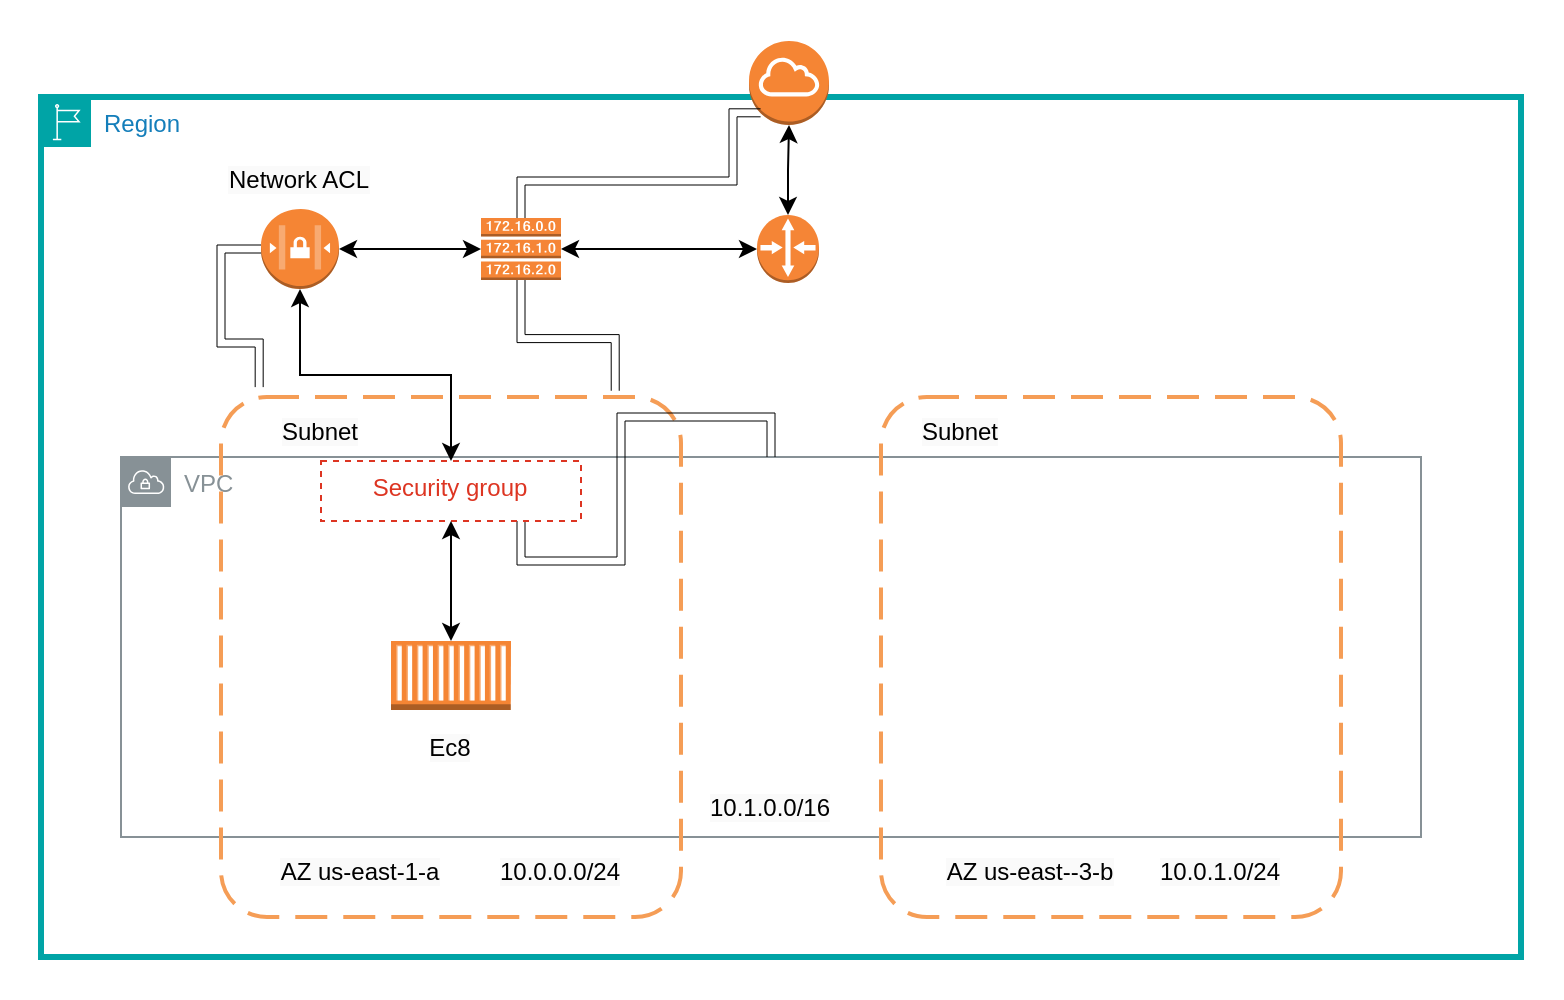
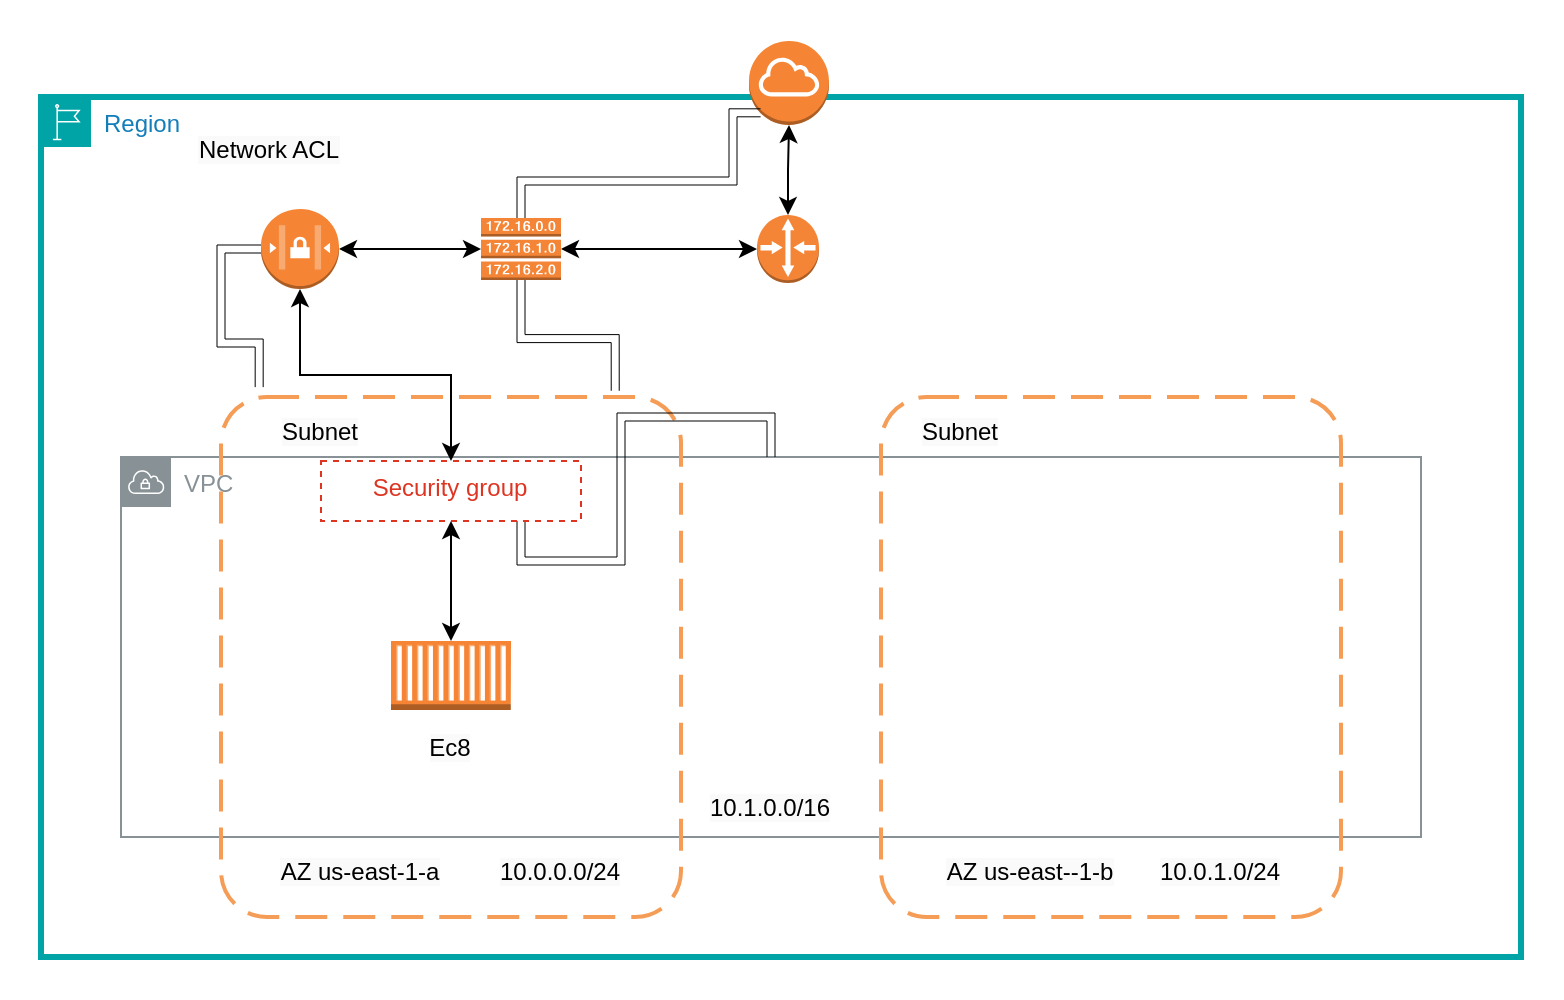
  <mxCell id="0" />
  <mxCell id="1" parent="0" />
  <mxCell id="2" value="Region" style="points=[[0,0],[0.25,0],[0.5,0],[0.75,0],[1,0],[1,0.25],[1,0.5],[1,0.75],[1,1],[0.75,1],[0.5,1],[0.25,1],[0,1],[0,0.75],[0,0.5],[0,0.25]];outlineConnect=0;gradientColor=none;html=1;whiteSpace=wrap;fontSize=12;fontStyle=0;container=1;pointerEvents=0;collapsible=0;recursiveResize=0;shape=mxgraph.aws4.group;grIcon=mxgraph.aws4.group_region;strokeColor=#00A4A6;fillColor=none;verticalAlign=top;align=left;spacingLeft=30;fontColor=#147EBA;strokeWidth=3;" vertex="1" parent="1"><mxGeometry x="20" y="48" width="740" height="430" as="geometry" /></mxCell>
  <mxCell id="3" value="VPC" style="sketch=0;outlineConnect=0;gradientColor=none;html=1;whiteSpace=wrap;fontSize=12;fontStyle=0;shape=mxgraph.aws4.group;grIcon=mxgraph.aws4.group_vpc;strokeColor=#879196;fillColor=none;verticalAlign=top;align=left;spacingLeft=30;fontColor=#879196;dashed=0;" vertex="1" parent="2"><mxGeometry x="40" y="180" width="650" height="190" as="geometry" /></mxCell>
  <mxCell id="4" value="" style="rounded=1;arcSize=10;dashed=1;strokeColor=#F59D56;fillColor=none;gradientColor=none;dashPattern=8 4;strokeWidth=2;" vertex="1" parent="2"><mxGeometry x="90" y="150" width="230" height="260" as="geometry" /></mxCell>
  <mxCell id="5" value="&lt;p style=&quot;margin: 0px; font-variant-numeric: normal; font-variant-east-asian: normal; font-variant-alternates: normal; font-kerning: auto; font-optical-sizing: auto; font-feature-settings: normal; font-variation-settings: normal; font-variant-position: normal; font-stretch: normal; line-height: normal; -webkit-text-stroke-color: rgb(0, 0, 0); background-color: rgb(250, 250, 250); text-align: start;&quot; class=&quot;p1&quot;&gt;&lt;span style=&quot;font-kerning: none;&quot; class=&quot;s1&quot;&gt;AZ us-east-1-a&lt;/span&gt;&lt;/p&gt;" style="text;html=1;align=center;verticalAlign=middle;whiteSpace=wrap;rounded=0;" vertex="1" parent="2"><mxGeometry x="110" y="372" width="100" height="30" as="geometry" /></mxCell>
  <mxCell id="6" value="" style="rounded=1;arcSize=10;dashed=1;strokeColor=#F59D56;fillColor=none;gradientColor=none;dashPattern=8 4;strokeWidth=2;" vertex="1" parent="2"><mxGeometry x="420" y="150" width="230" height="260" as="geometry" /></mxCell>
  <mxCell id="7" value="&lt;p style=&quot;margin: 0px; font-variant-numeric: normal; font-variant-east-asian: normal; font-variant-alternates: normal; font-kerning: auto; font-optical-sizing: auto; font-feature-settings: normal; font-variation-settings: normal; font-variant-position: normal; font-stretch: normal; line-height: normal; -webkit-text-stroke-color: rgb(0, 0, 0); background-color: rgb(250, 250, 250); text-align: start;&quot; class=&quot;p1&quot;&gt;&lt;span style=&quot;font-kerning: none;&quot; class=&quot;s1&quot;&gt;10.0.1.0/24&lt;/span&gt;&lt;/p&gt;" style="text;html=1;align=center;verticalAlign=middle;whiteSpace=wrap;rounded=0;" vertex="1" parent="2"><mxGeometry x="560" y="372" width="60" height="30" as="geometry" /></mxCell>
- <mxCell id="8" value="&lt;p style=&quot;margin: 0px; font-variant-numeric: normal; font-variant-east-asian: normal; font-variant-alternates: normal; font-kerning: auto; font-optical-sizing: auto; font-feature-settings: normal; font-variation-settings: normal; font-variant-position: normal; font-stretch: normal; line-height: normal; -webkit-text-stroke-color: rgb(0, 0, 0); background-color: rgb(250, 250, 250); text-align: start;&quot; class=&quot;p1&quot;&gt;AZ us-east--3-b&lt;br&gt;&lt;/p&gt;" style="text;html=1;align=center;verticalAlign=middle;whiteSpace=wrap;rounded=0;" vertex="1" parent="2"><mxGeometry x="440" y="372" width="110" height="30" as="geometry" /></mxCell>
+ <mxCell id="8" value="&lt;p style=&quot;margin: 0px; font-variant-numeric: normal; font-variant-east-asian: normal; font-variant-alternates: normal; font-kerning: auto; font-optical-sizing: auto; font-feature-settings: normal; font-variation-settings: normal; font-variant-position: normal; font-stretch: normal; line-height: normal; -webkit-text-stroke-color: rgb(0, 0, 0); background-color: rgb(250, 250, 250); text-align: start;&quot; class=&quot;p1&quot;&gt;AZ us-east--1-b&lt;br&gt;&lt;/p&gt;" style="text;html=1;align=center;verticalAlign=middle;whiteSpace=wrap;rounded=0;" vertex="1" parent="2"><mxGeometry x="440" y="372" width="110" height="30" as="geometry" /></mxCell>
  <mxCell id="9" value="&lt;p style=&quot;margin: 0px; font-variant-numeric: normal; font-variant-east-asian: normal; font-variant-alternates: normal; font-kerning: auto; font-optical-sizing: auto; font-feature-settings: normal; font-variation-settings: normal; font-variant-position: normal; font-stretch: normal; line-height: normal; -webkit-text-stroke-color: rgb(0, 0, 0); background-color: rgb(250, 250, 250); text-align: start;&quot; class=&quot;p1&quot;&gt;&lt;span style=&quot;font-kerning: none;&quot; class=&quot;s1&quot;&gt;10.0.0.0/24&lt;/span&gt;&lt;/p&gt;" style="text;html=1;align=center;verticalAlign=middle;whiteSpace=wrap;rounded=0;" vertex="1" parent="2"><mxGeometry x="230" y="372" width="60" height="30" as="geometry" /></mxCell>
  <mxCell id="10" value="" style="outlineConnect=0;dashed=0;verticalLabelPosition=bottom;verticalAlign=top;align=center;html=1;shape=mxgraph.aws3.router;fillColor=#F58536;gradientColor=none;" vertex="1" parent="2"><mxGeometry x="358" y="59" width="31" height="34" as="geometry" /></mxCell>
  <mxCell id="11" style="edgeStyle=orthogonalEdgeStyle;rounded=0;orthogonalLoop=1;jettySize=auto;html=1;startArrow=classic;startFill=1;" edge="1" parent="2" source="13" target="10"><mxGeometry relative="1" as="geometry" /></mxCell>
  <mxCell id="12" style="rounded=0;orthogonalLoop=1;jettySize=auto;html=1;exitX=0;exitY=0.5;exitDx=0;exitDy=0;exitPerimeter=0;edgeStyle=orthogonalEdgeStyle;startArrow=classic;startFill=1;" edge="1" parent="2" source="13" target="15"><mxGeometry relative="1" as="geometry" /></mxCell>
  <mxCell id="13" value="" style="outlineConnect=0;dashed=0;verticalLabelPosition=bottom;verticalAlign=top;align=center;html=1;shape=mxgraph.aws3.route_table;fillColor=#F58536;gradientColor=none;" vertex="1" parent="2"><mxGeometry x="220" y="60.5" width="40" height="31" as="geometry" /></mxCell>
  <mxCell id="14" style="edgeStyle=orthogonalEdgeStyle;rounded=0;orthogonalLoop=1;jettySize=auto;html=1;startArrow=classic;startFill=1;" edge="1" parent="2" source="15" target="20"><mxGeometry relative="1" as="geometry" /></mxCell>
  <mxCell id="15" value="" style="outlineConnect=0;dashed=0;verticalLabelPosition=bottom;verticalAlign=top;align=center;html=1;shape=mxgraph.aws3.network_access_controllist;fillColor=#F58534;gradientColor=none;" vertex="1" parent="2"><mxGeometry x="110" y="56" width="39" height="40" as="geometry" /></mxCell>
  <mxCell id="16" style="edgeStyle=orthogonalEdgeStyle;rounded=0;orthogonalLoop=1;jettySize=auto;html=1;entryX=0.857;entryY=-0.012;entryDx=0;entryDy=0;entryPerimeter=0;shape=link;strokeWidth=0.5;" edge="1" parent="2" source="13" target="4"><mxGeometry relative="1" as="geometry" /></mxCell>
  <mxCell id="17" value="&lt;p style=&quot;margin: 0px; font-variant-numeric: normal; font-variant-east-asian: normal; font-variant-alternates: normal; font-kerning: auto; font-optical-sizing: auto; font-feature-settings: normal; font-variation-settings: normal; font-variant-position: normal; font-stretch: normal; line-height: normal; -webkit-text-stroke-color: rgb(0, 0, 0); background-color: rgb(250, 250, 250); text-align: start;&quot; class=&quot;p1&quot;&gt;Subnet&lt;/p&gt;" style="text;html=1;align=center;verticalAlign=middle;whiteSpace=wrap;rounded=0;" vertex="1" parent="2"><mxGeometry x="110" y="152" width="60" height="30" as="geometry" /></mxCell>
  <mxCell id="18" value="&lt;p style=&quot;margin: 0px; font-variant-numeric: normal; font-variant-east-asian: normal; font-variant-alternates: normal; font-kerning: auto; font-optical-sizing: auto; font-feature-settings: normal; font-variation-settings: normal; font-variant-position: normal; font-stretch: normal; line-height: normal; -webkit-text-stroke-color: rgb(0, 0, 0); background-color: rgb(250, 250, 250); text-align: start;&quot; class=&quot;p1&quot;&gt;Subnet&lt;/p&gt;" style="text;html=1;align=center;verticalAlign=middle;whiteSpace=wrap;rounded=0;" vertex="1" parent="2"><mxGeometry x="430" y="152" width="60" height="30" as="geometry" /></mxCell>
  <mxCell id="19" style="edgeStyle=orthogonalEdgeStyle;rounded=0;orthogonalLoop=1;jettySize=auto;html=1;shape=link;strokeWidth=0.5;" edge="1" parent="2" source="20" target="3"><mxGeometry relative="1" as="geometry"><Array as="points"><mxPoint x="240" y="232" /><mxPoint x="290" y="232" /><mxPoint x="290" y="160" /><mxPoint x="365" y="160" /></Array></mxGeometry></mxCell>
  <mxCell id="20" value="Security group" style="fillColor=none;strokeColor=#DD3522;verticalAlign=top;fontStyle=0;fontColor=#DD3522;whiteSpace=wrap;html=1;dashed=1;" vertex="1" parent="2"><mxGeometry x="140" y="182" width="130" height="30" as="geometry" /></mxCell>
  <mxCell id="21" style="edgeStyle=orthogonalEdgeStyle;rounded=0;orthogonalLoop=1;jettySize=auto;html=1;exitX=0;exitY=0.5;exitDx=0;exitDy=0;exitPerimeter=0;entryX=0.083;entryY=-0.019;entryDx=0;entryDy=0;entryPerimeter=0;shape=link;strokeWidth=0.5;" edge="1" parent="2" source="15" target="4"><mxGeometry relative="1" as="geometry" /></mxCell>
  <mxCell id="22" value="" style="outlineConnect=0;dashed=0;verticalLabelPosition=bottom;verticalAlign=top;align=center;html=1;shape=mxgraph.aws3.ec2_compute_container;fillColor=#F58534;gradientColor=none;" vertex="1" parent="2"><mxGeometry x="175" y="272" width="60" height="34.5" as="geometry" /></mxCell>
  <mxCell id="23" style="edgeStyle=orthogonalEdgeStyle;rounded=0;orthogonalLoop=1;jettySize=auto;html=1;exitX=0.5;exitY=1;exitDx=0;exitDy=0;entryX=0.5;entryY=0;entryDx=0;entryDy=0;entryPerimeter=0;startArrow=classic;startFill=1;" edge="1" parent="2" source="20" target="22"><mxGeometry relative="1" as="geometry" /></mxCell>
- <mxCell id="24" value="&lt;p style=&quot;margin: 0px; font-variant-numeric: normal; font-variant-east-asian: normal; font-variant-alternates: normal; font-kerning: auto; font-optical-sizing: auto; font-feature-settings: normal; font-variation-settings: normal; font-variant-position: normal; font-stretch: normal; line-height: normal; -webkit-text-stroke-color: rgb(0, 0, 0); background-color: rgb(250, 250, 250); text-align: start;&quot; class=&quot;p1&quot;&gt;Network ACL&lt;/p&gt;" style="text;html=1;align=center;verticalAlign=middle;whiteSpace=wrap;rounded=0;" vertex="1" parent="2"><mxGeometry x="89.25" y="26" width="80.5" height="30" as="geometry" /></mxCell>
+ <mxCell id="24" value="&lt;p style=&quot;margin: 0px; font-variant-numeric: normal; font-variant-east-asian: normal; font-variant-alternates: normal; font-kerning: auto; font-optical-sizing: auto; font-feature-settings: normal; font-variation-settings: normal; font-variant-position: normal; font-stretch: normal; line-height: normal; -webkit-text-stroke-color: rgb(0, 0, 0); background-color: rgb(250, 250, 250); text-align: start;&quot; class=&quot;p1&quot;&gt;Network ACL&lt;/p&gt;" style="text;html=1;align=center;verticalAlign=middle;whiteSpace=wrap;rounded=0;" vertex="1" parent="2"><mxGeometry x="74.25" y="11" width="80.5" height="30" as="geometry" /></mxCell>
  <mxCell id="25" value="&lt;p style=&quot;margin: 0px; font-variant-numeric: normal; font-variant-east-asian: normal; font-variant-alternates: normal; font-kerning: auto; font-optical-sizing: auto; font-feature-settings: normal; font-variation-settings: normal; font-variant-position: normal; font-stretch: normal; line-height: normal; -webkit-text-stroke-color: rgb(0, 0, 0); background-color: rgb(250, 250, 250); text-align: start;&quot; class=&quot;p1&quot;&gt;&lt;span style=&quot;font-kerning: none;&quot; class=&quot;s1&quot;&gt;10.1.0.0/16&lt;/span&gt;&lt;/p&gt;" style="text;html=1;align=center;verticalAlign=middle;whiteSpace=wrap;rounded=0;" vertex="1" parent="2"><mxGeometry x="335" y="340" width="60" height="30" as="geometry" /></mxCell>
  <mxCell id="26" value="&lt;p style=&quot;margin: 0px; font-variant-numeric: normal; font-variant-east-asian: normal; font-variant-alternates: normal; font-kerning: auto; font-optical-sizing: auto; font-feature-settings: normal; font-variation-settings: normal; font-variant-position: normal; font-stretch: normal; line-height: normal; -webkit-text-stroke-color: rgb(0, 0, 0); background-color: rgb(250, 250, 250); text-align: start;&quot; class=&quot;p1&quot;&gt;Ec8&lt;/p&gt;" style="text;html=1;align=center;verticalAlign=middle;whiteSpace=wrap;rounded=0;" vertex="1" parent="2"><mxGeometry x="165" y="310" width="80" height="30" as="geometry" /></mxCell>
  <mxCell id="27" value="" style="outlineConnect=0;dashed=0;verticalLabelPosition=bottom;verticalAlign=top;align=center;html=1;shape=mxgraph.aws3.internet_gateway;fillColor=#F58534;gradientColor=none;" vertex="1" parent="1"><mxGeometry x="374" y="20" width="40" height="42" as="geometry" /></mxCell>
  <mxCell id="28" style="edgeStyle=orthogonalEdgeStyle;rounded=0;orthogonalLoop=1;jettySize=auto;html=1;entryX=0.145;entryY=0.855;entryDx=0;entryDy=0;entryPerimeter=0;shape=link;strokeWidth=0.5;" edge="1" parent="1" source="13" target="27"><mxGeometry relative="1" as="geometry"><Array as="points"><mxPoint x="260" y="90" /><mxPoint x="366" y="90" /></Array></mxGeometry></mxCell>
  <mxCell id="29" style="edgeStyle=orthogonalEdgeStyle;rounded=0;orthogonalLoop=1;jettySize=auto;html=1;entryX=0.5;entryY=1;entryDx=0;entryDy=0;entryPerimeter=0;startArrow=classic;startFill=1;" edge="1" parent="1" source="10" target="27"><mxGeometry relative="1" as="geometry"><mxPoint x="420" y="70" as="targetPoint" /></mxGeometry></mxCell>
